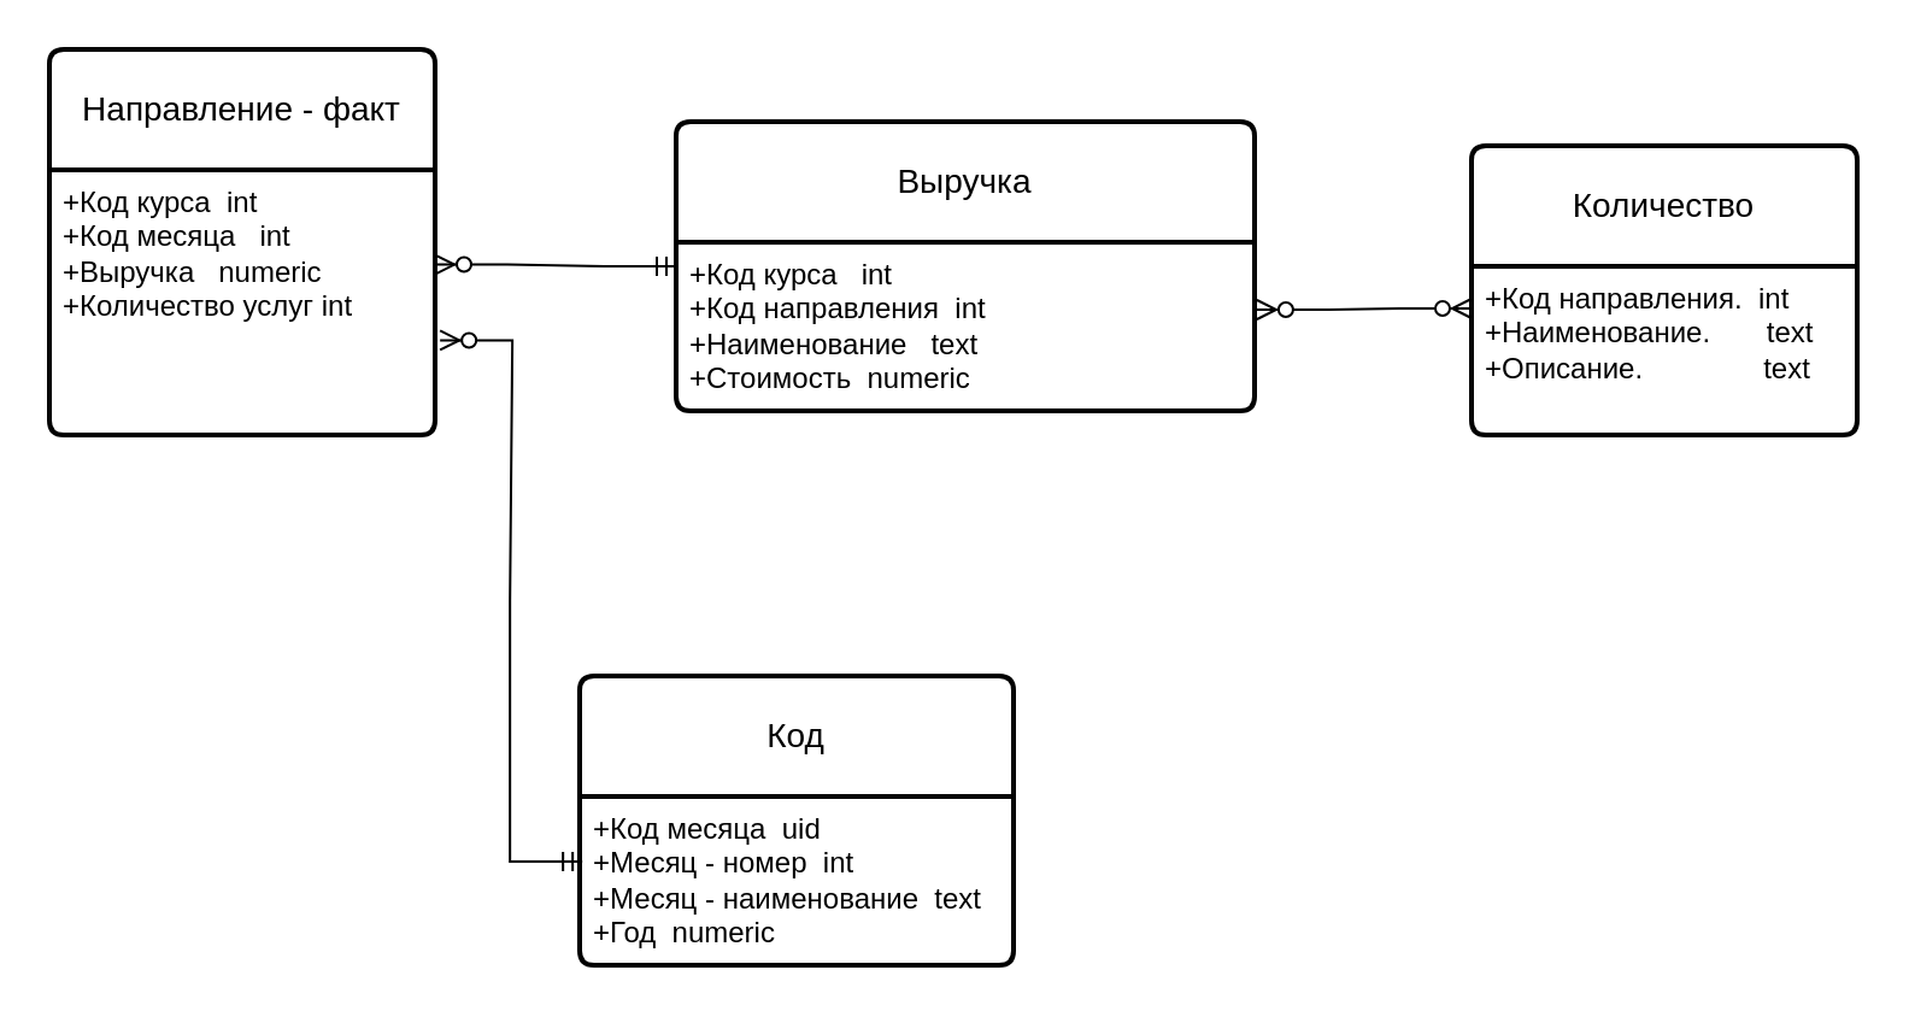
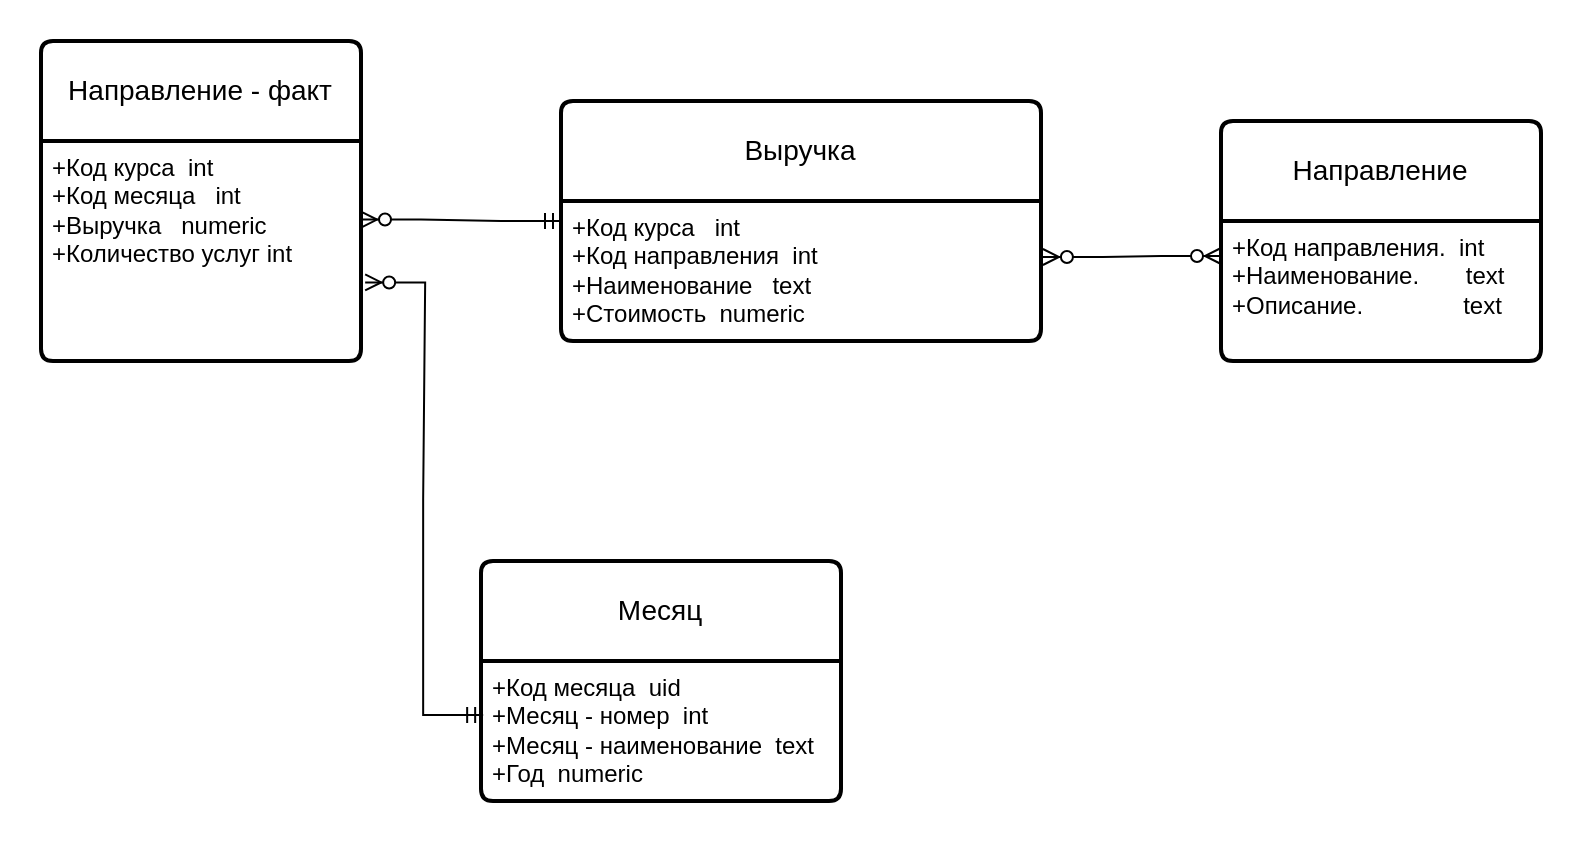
  <mxCell id="0" />
  <mxCell id="1" parent="0" />
  <mxCell id="2" value="Направление - факт" style="swimlane;childLayout=stackLayout;horizontal=1;startSize=50;horizontalStack=0;rounded=1;fontSize=14;fontStyle=0;strokeWidth=2;resizeParent=0;resizeLast=1;shadow=0;dashed=0;align=center;arcSize=4;whiteSpace=wrap;html=1;" parent="1" vertex="1"><mxGeometry x="20" y="20" width="160" height="160" as="geometry" /></mxCell>
  <mxCell id="3" value="+Код курса&amp;nbsp; int&lt;br&gt;+Код месяца&amp;nbsp; &amp;nbsp;int&lt;br&gt;+Выручка&amp;nbsp; &amp;nbsp;numeric&lt;br&gt;+Количество услуг int" style="align=left;strokeColor=none;fillColor=none;spacingLeft=4;fontSize=12;verticalAlign=top;resizable=0;rotatable=0;part=1;html=1;" parent="2" vertex="1"><mxGeometry y="50" width="160" height="110" as="geometry" /></mxCell>
  <mxCell id="4" value="Выручка" style="swimlane;childLayout=stackLayout;horizontal=1;startSize=50;horizontalStack=0;rounded=1;fontSize=14;fontStyle=0;strokeWidth=2;resizeParent=0;resizeLast=1;shadow=0;dashed=0;align=center;arcSize=4;whiteSpace=wrap;html=1;" parent="1" vertex="1"><mxGeometry x="280" y="50" width="240" height="120" as="geometry" /></mxCell>
  <mxCell id="5" value="+Код курса&amp;nbsp; &amp;nbsp;int&lt;br&gt;+Код направления&amp;nbsp; int&lt;br&gt;+Наименование&amp;nbsp; &amp;nbsp;text&lt;br&gt;+Стоимость&amp;nbsp; numeric" style="align=left;strokeColor=none;fillColor=none;spacingLeft=4;fontSize=12;verticalAlign=top;resizable=0;rotatable=0;part=1;html=1;" parent="4" vertex="1"><mxGeometry y="50" width="240" height="70" as="geometry" /></mxCell>
- <mxCell id="6" value="Код" style="swimlane;childLayout=stackLayout;horizontal=1;startSize=50;horizontalStack=0;rounded=1;fontSize=14;fontStyle=0;strokeWidth=2;resizeParent=0;resizeLast=1;shadow=0;dashed=0;align=center;arcSize=4;whiteSpace=wrap;html=1;" parent="1" vertex="1"><mxGeometry x="240" y="280" width="180" height="120" as="geometry" /></mxCell>
+ <mxCell id="6" value="Месяц" style="swimlane;childLayout=stackLayout;horizontal=1;startSize=50;horizontalStack=0;rounded=1;fontSize=14;fontStyle=0;strokeWidth=2;resizeParent=0;resizeLast=1;shadow=0;dashed=0;align=center;arcSize=4;whiteSpace=wrap;html=1;" parent="1" vertex="1"><mxGeometry x="240" y="280" width="180" height="120" as="geometry" /></mxCell>
  <mxCell id="7" value="+Код месяца&amp;nbsp; uid&lt;br&gt;+Месяц - номер&amp;nbsp; int&lt;br&gt;+Месяц - наименование&amp;nbsp; text&lt;br&gt;+Год&amp;nbsp; numeric" style="align=left;strokeColor=none;fillColor=none;spacingLeft=4;fontSize=12;verticalAlign=top;resizable=0;rotatable=0;part=1;html=1;" parent="6" vertex="1"><mxGeometry y="50" width="180" height="70" as="geometry" /></mxCell>
- <mxCell id="8" value="Количество" style="swimlane;childLayout=stackLayout;horizontal=1;startSize=50;horizontalStack=0;rounded=1;fontSize=14;fontStyle=0;strokeWidth=2;resizeParent=0;resizeLast=1;shadow=0;dashed=0;align=center;arcSize=4;whiteSpace=wrap;html=1;" parent="1" vertex="1"><mxGeometry x="610" y="60" width="160" height="120" as="geometry" /></mxCell>
+ <mxCell id="8" value="Направление" style="swimlane;childLayout=stackLayout;horizontal=1;startSize=50;horizontalStack=0;rounded=1;fontSize=14;fontStyle=0;strokeWidth=2;resizeParent=0;resizeLast=1;shadow=0;dashed=0;align=center;arcSize=4;whiteSpace=wrap;html=1;" parent="1" vertex="1"><mxGeometry x="610" y="60" width="160" height="120" as="geometry" /></mxCell>
  <mxCell id="9" value="+Код направления.&amp;nbsp; int&lt;br&gt;+Наименование.&amp;nbsp; &amp;nbsp; &amp;nbsp; &amp;nbsp;text&lt;br&gt;+Описание.&amp;nbsp; &amp;nbsp; &amp;nbsp; &amp;nbsp; &amp;nbsp; &amp;nbsp; &amp;nbsp; &amp;nbsp;text" style="align=left;strokeColor=none;fillColor=none;spacingLeft=4;fontSize=12;verticalAlign=top;resizable=0;rotatable=0;part=1;html=1;" parent="8" vertex="1"><mxGeometry y="50" width="160" height="70" as="geometry" /></mxCell>
  <mxCell id="10" value="" style="edgeStyle=entityRelationEdgeStyle;fontSize=12;html=1;endArrow=ERzeroToMany;startArrow=ERmandOne;rounded=0;entryX=1;entryY=0.357;entryDx=0;entryDy=0;entryPerimeter=0;exitX=0;exitY=0.5;exitDx=0;exitDy=0;" parent="1" source="4" target="3" edge="1"><mxGeometry width="100" height="100" relative="1" as="geometry"><mxPoint x="230" y="280" as="sourcePoint" /><mxPoint x="330" y="180" as="targetPoint" /></mxGeometry></mxCell>
  <mxCell id="11" value="" style="edgeStyle=entityRelationEdgeStyle;fontSize=12;html=1;endArrow=ERzeroToMany;startArrow=ERmandOne;rounded=0;exitX=0.006;exitY=0.386;exitDx=0;exitDy=0;exitPerimeter=0;entryX=1.013;entryY=0.643;entryDx=0;entryDy=0;entryPerimeter=0;" parent="1" source="7" target="3" edge="1"><mxGeometry width="100" height="100" relative="1" as="geometry"><mxPoint x="120" y="480" as="sourcePoint" /><mxPoint x="220" y="380" as="targetPoint" /></mxGeometry></mxCell>
  <mxCell id="12" value="" style="edgeStyle=entityRelationEdgeStyle;fontSize=12;html=1;endArrow=ERzeroToMany;endFill=1;startArrow=ERzeroToMany;rounded=0;entryX=0;entryY=0.25;entryDx=0;entryDy=0;exitX=1.004;exitY=0.4;exitDx=0;exitDy=0;exitPerimeter=0;" parent="1" source="5" target="9" edge="1"><mxGeometry width="100" height="100" relative="1" as="geometry"><mxPoint x="580" y="60" as="sourcePoint" /><mxPoint x="260" y="-150" as="targetPoint" /></mxGeometry></mxCell>
